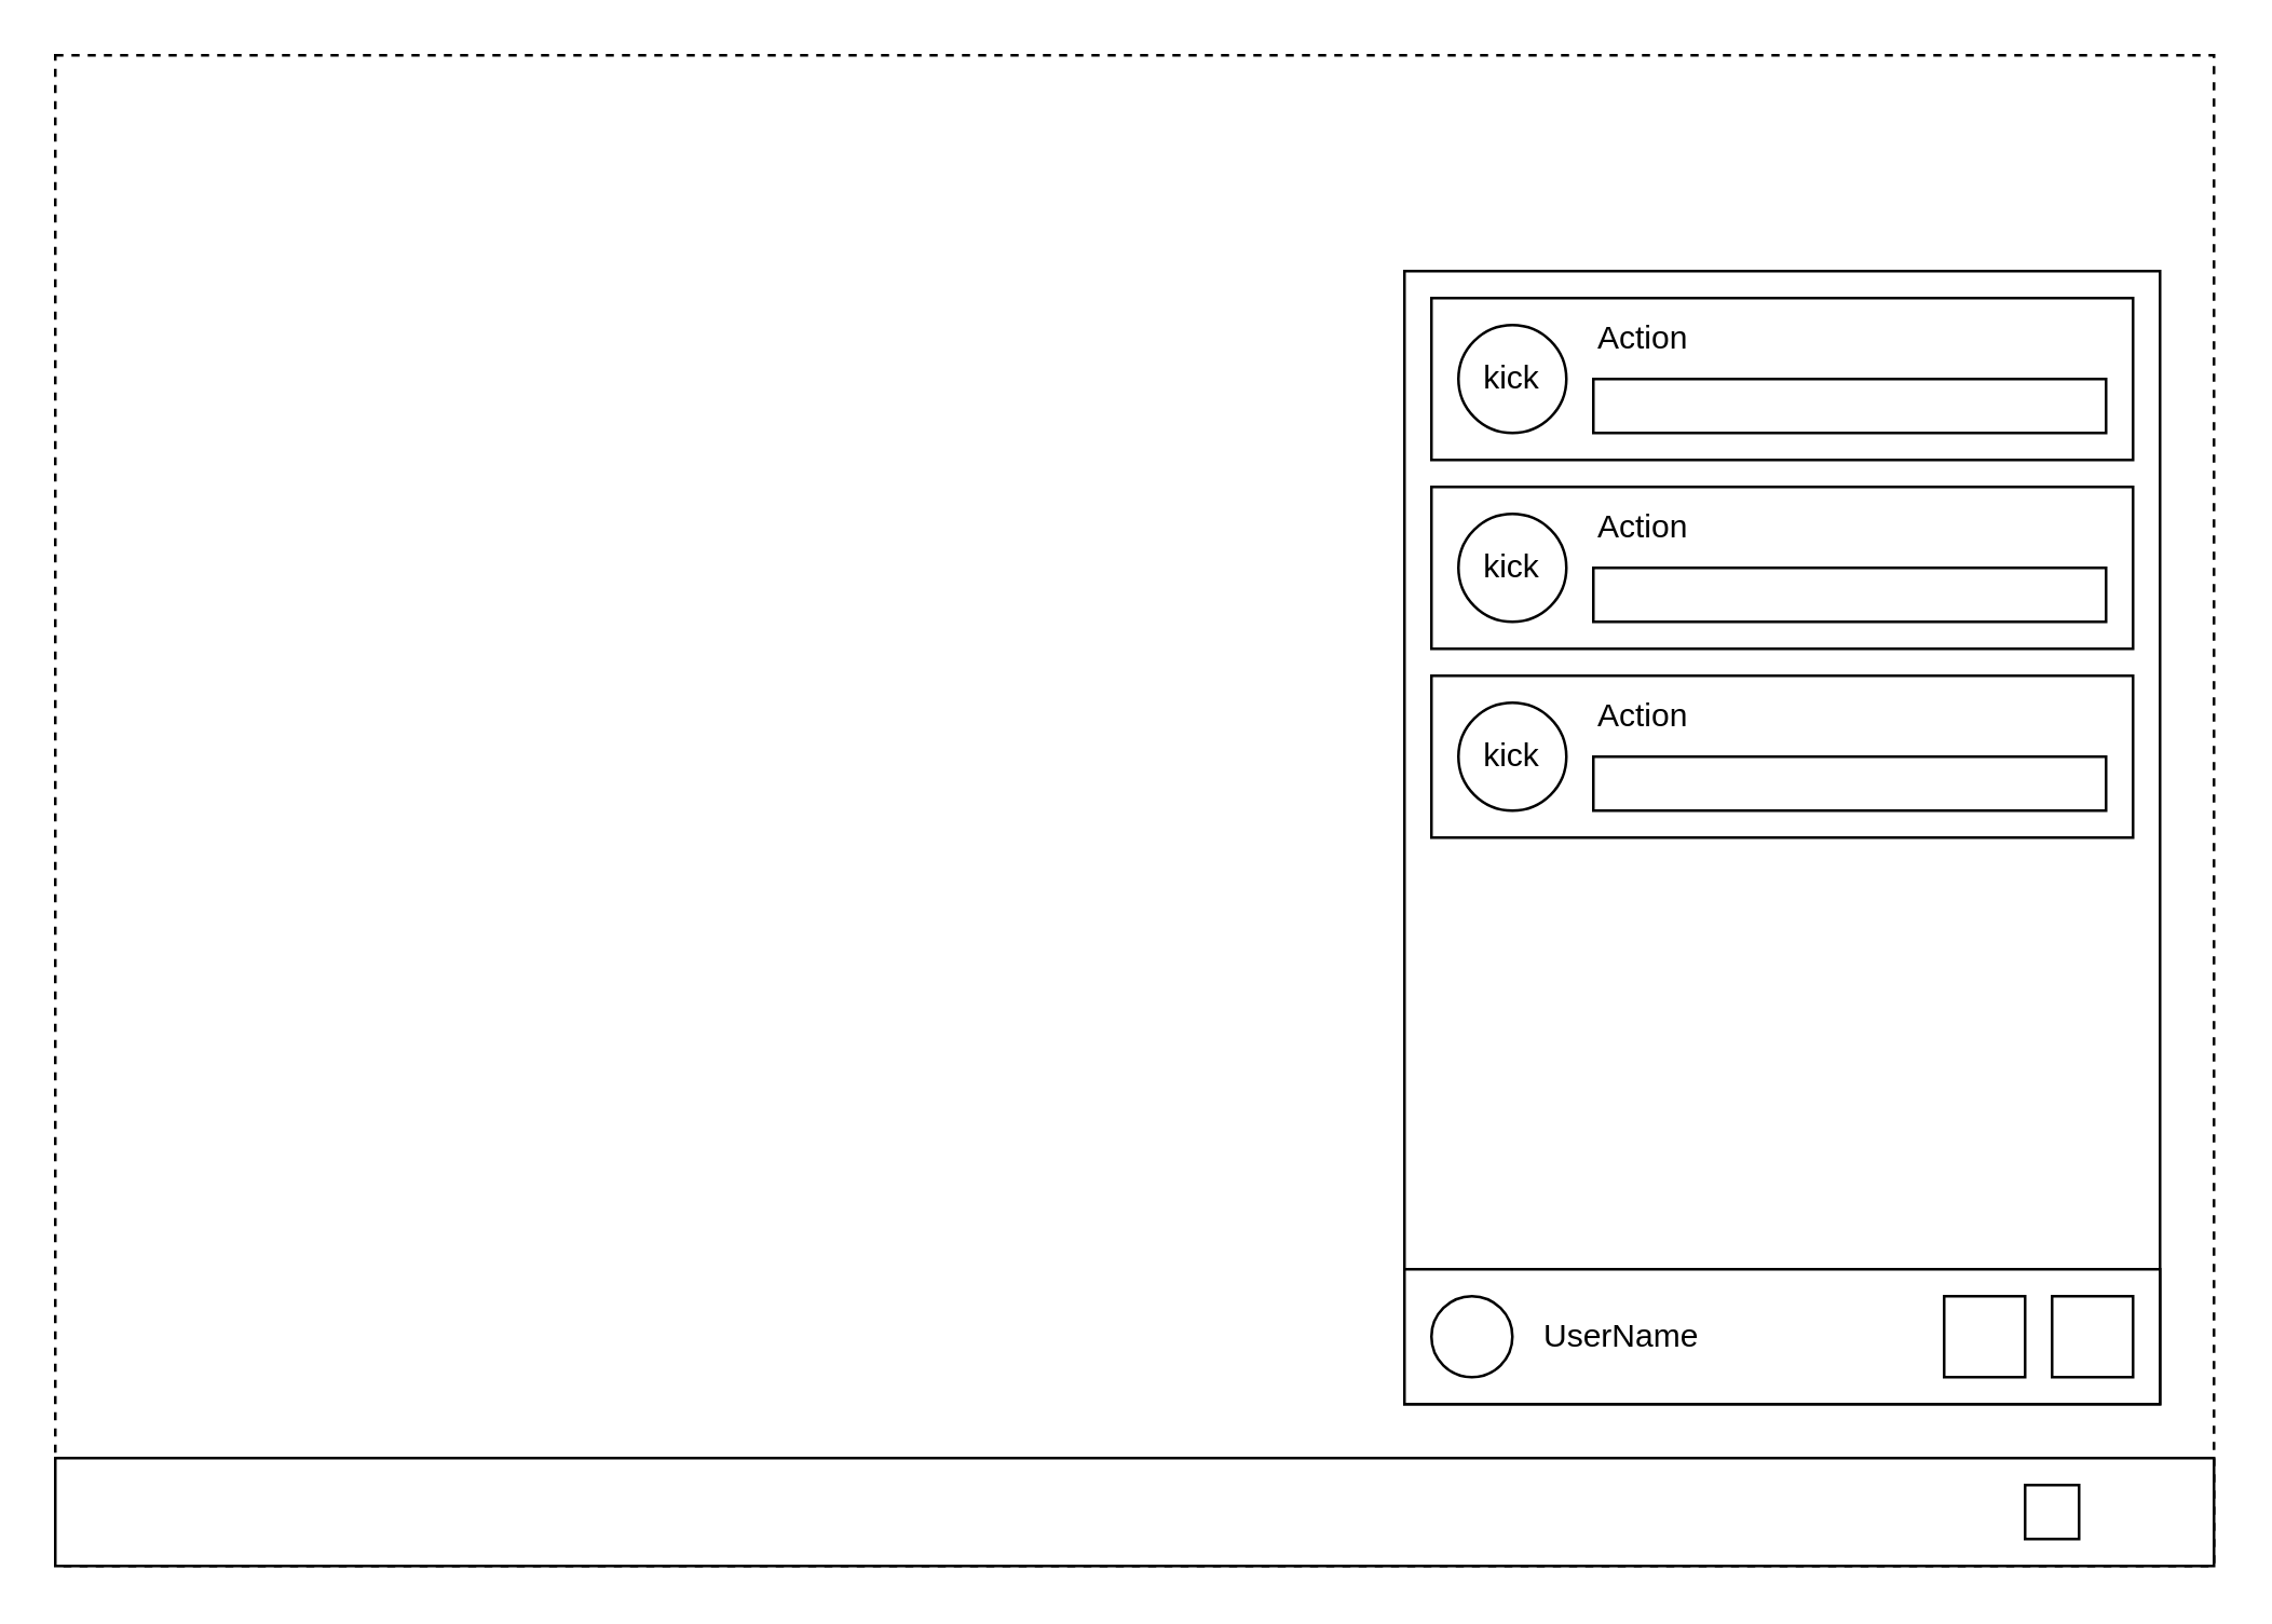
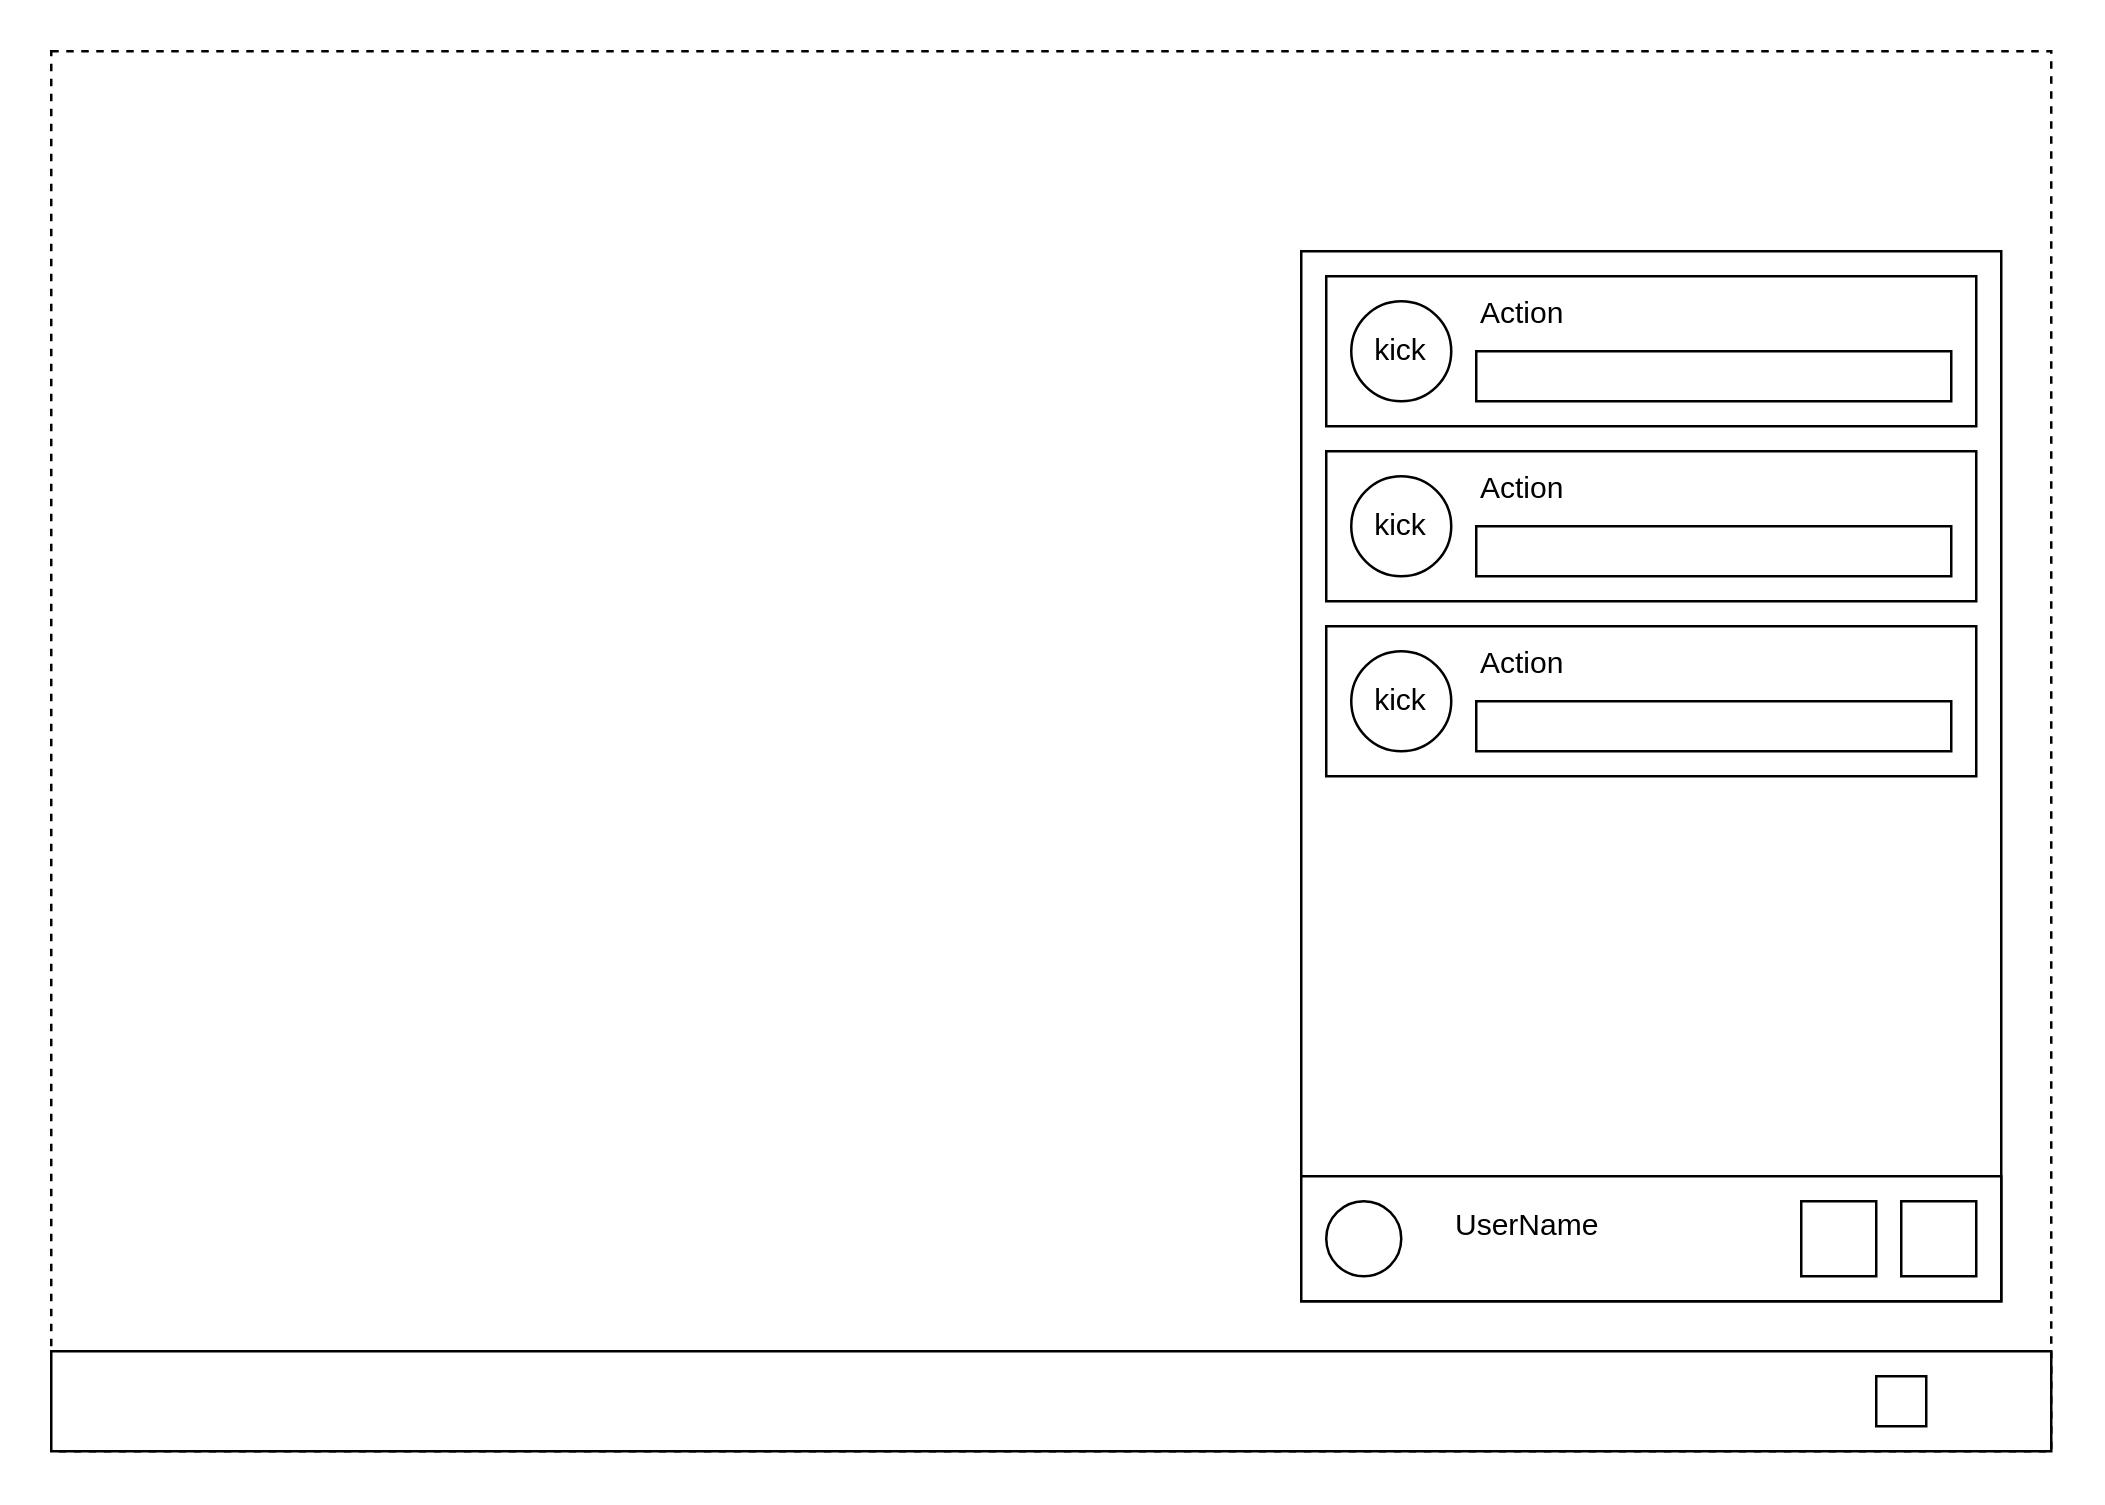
  <mxCell id="0" />
  <mxCell id="1" parent="0" />
  <mxCell id="2" value="" style="rounded=0;whiteSpace=wrap;html=1;dashed=1;" vertex="1" parent="1"><mxGeometry y="20" width="800" height="560" as="geometry" x="20" /></mxCell>
  <mxCell id="3" value="" style="rounded=0;whiteSpace=wrap;html=1;" vertex="1" parent="1"><mxGeometry y="540" width="800" height="40" as="geometry" x="20" /></mxCell>
  <mxCell id="4" value="" style="rounded=0;whiteSpace=wrap;html=1;" vertex="1" parent="1"><mxGeometry x="750" y="550" width="20" height="20" as="geometry" /></mxCell>
  <mxCell id="5" value="" style="rounded=0;whiteSpace=wrap;html=1;" vertex="1" parent="1"><mxGeometry x="520" y="100" width="280" height="420" as="geometry" /></mxCell>
  <mxCell id="6" value="" style="rounded=0;whiteSpace=wrap;html=1;" vertex="1" parent="1"><mxGeometry x="520" y="470" width="280" height="50" as="geometry" /></mxCell>
  <mxCell id="7" value="" style="ellipse;whiteSpace=wrap;html=1;aspect=fixed;" vertex="1" parent="1"><mxGeometry x="530" y="480" width="30" height="30" as="geometry" /></mxCell>
  <mxCell id="8" value="" style="rounded=0;whiteSpace=wrap;html=1;" vertex="1" parent="1"><mxGeometry x="760" y="480" width="30" height="30" as="geometry" /></mxCell>
  <mxCell id="9" value="" style="rounded=0;whiteSpace=wrap;html=1;" vertex="1" parent="1"><mxGeometry x="720" y="480" width="30" height="30" as="geometry" /></mxCell>
- <mxCell id="10" value="UserName" style="text;html=1;align=left;verticalAlign=middle;resizable=0;points=[];autosize=1;strokeColor=none;fillColor=none;" vertex="1" parent="1"><mxGeometry x="570" y="480" width="80" height="30" as="geometry" /></mxCell>
+ <mxCell id="10" value="UserName" style="text;html=1;align=left;verticalAlign=middle;resizable=0;points=[];autosize=1;strokeColor=none;fillColor=none;" vertex="1" parent="1"><mxGeometry x="580" y="475" width="80" height="30" as="geometry" /></mxCell>
  <mxCell id="11" value="" style="rounded=0;whiteSpace=wrap;html=1;" vertex="1" parent="1"><mxGeometry x="530" y="110" width="260" height="60" as="geometry" /></mxCell>
  <mxCell id="12" value="kick" style="ellipse;whiteSpace=wrap;html=1;aspect=fixed;" vertex="1" parent="1"><mxGeometry x="540" y="120" width="40" height="40" as="geometry" /></mxCell>
  <mxCell id="13" value="Action" style="text;html=1;align=left;verticalAlign=middle;resizable=0;points=[];autosize=1;strokeColor=none;fillColor=none;" vertex="1" parent="1"><mxGeometry x="590" y="110" width="60" height="30" as="geometry" /></mxCell>
  <mxCell id="14" value="" style="rounded=0;whiteSpace=wrap;html=1;" vertex="1" parent="1"><mxGeometry x="590" y="140" width="190" height="20" as="geometry" /></mxCell>
  <mxCell id="15" value="" style="rounded=0;whiteSpace=wrap;html=1;" vertex="1" parent="1"><mxGeometry x="530" y="180" width="260" height="60" as="geometry" /></mxCell>
  <mxCell id="16" value="kick" style="ellipse;whiteSpace=wrap;html=1;aspect=fixed;" vertex="1" parent="1"><mxGeometry x="540" y="190" width="40" height="40" as="geometry" /></mxCell>
  <mxCell id="17" value="Action" style="text;html=1;align=left;verticalAlign=middle;resizable=0;points=[];autosize=1;strokeColor=none;fillColor=none;" vertex="1" parent="1"><mxGeometry x="590" y="180" width="60" height="30" as="geometry" /></mxCell>
  <mxCell id="18" value="" style="rounded=0;whiteSpace=wrap;html=1;" vertex="1" parent="1"><mxGeometry x="590" y="210" width="190" height="20" as="geometry" /></mxCell>
  <mxCell id="19" value="" style="rounded=0;whiteSpace=wrap;html=1;" vertex="1" parent="1"><mxGeometry x="530" y="250" width="260" height="60" as="geometry" /></mxCell>
  <mxCell id="20" value="kick" style="ellipse;whiteSpace=wrap;html=1;aspect=fixed;" vertex="1" parent="1"><mxGeometry x="540" y="260" width="40" height="40" as="geometry" /></mxCell>
  <mxCell id="21" value="Action" style="text;html=1;align=left;verticalAlign=middle;resizable=0;points=[];autosize=1;strokeColor=none;fillColor=none;" vertex="1" parent="1"><mxGeometry x="590" y="250" width="60" height="30" as="geometry" /></mxCell>
  <mxCell id="22" value="" style="rounded=0;whiteSpace=wrap;html=1;" vertex="1" parent="1"><mxGeometry x="590" y="280" width="190" height="20" as="geometry" /></mxCell>
